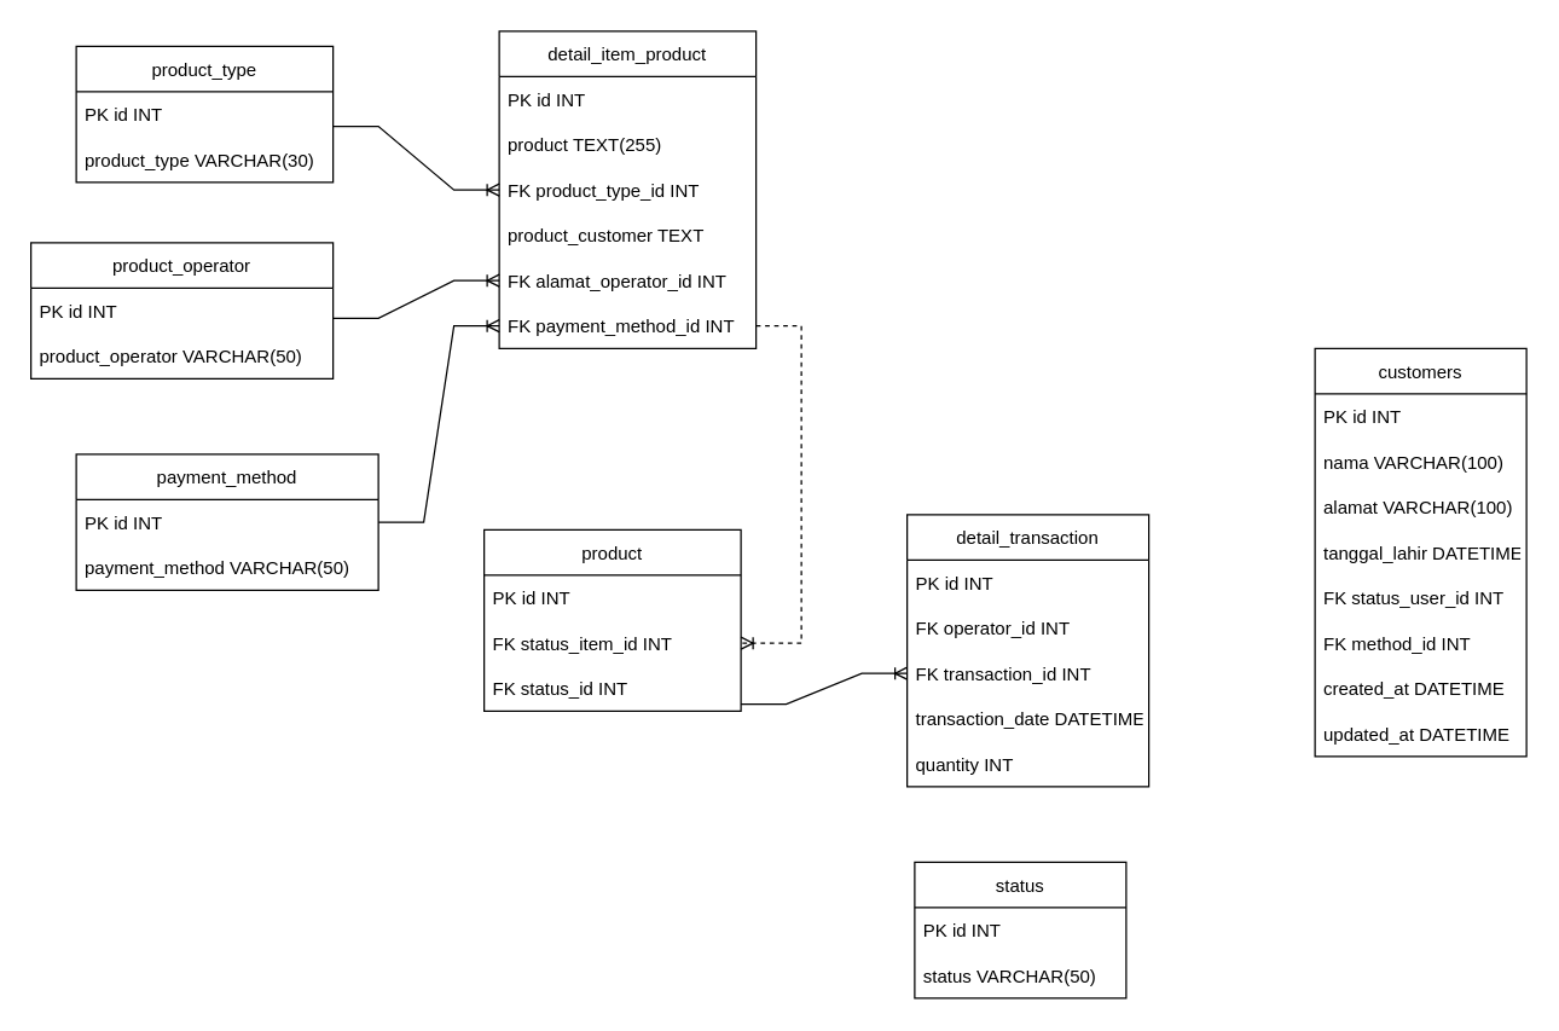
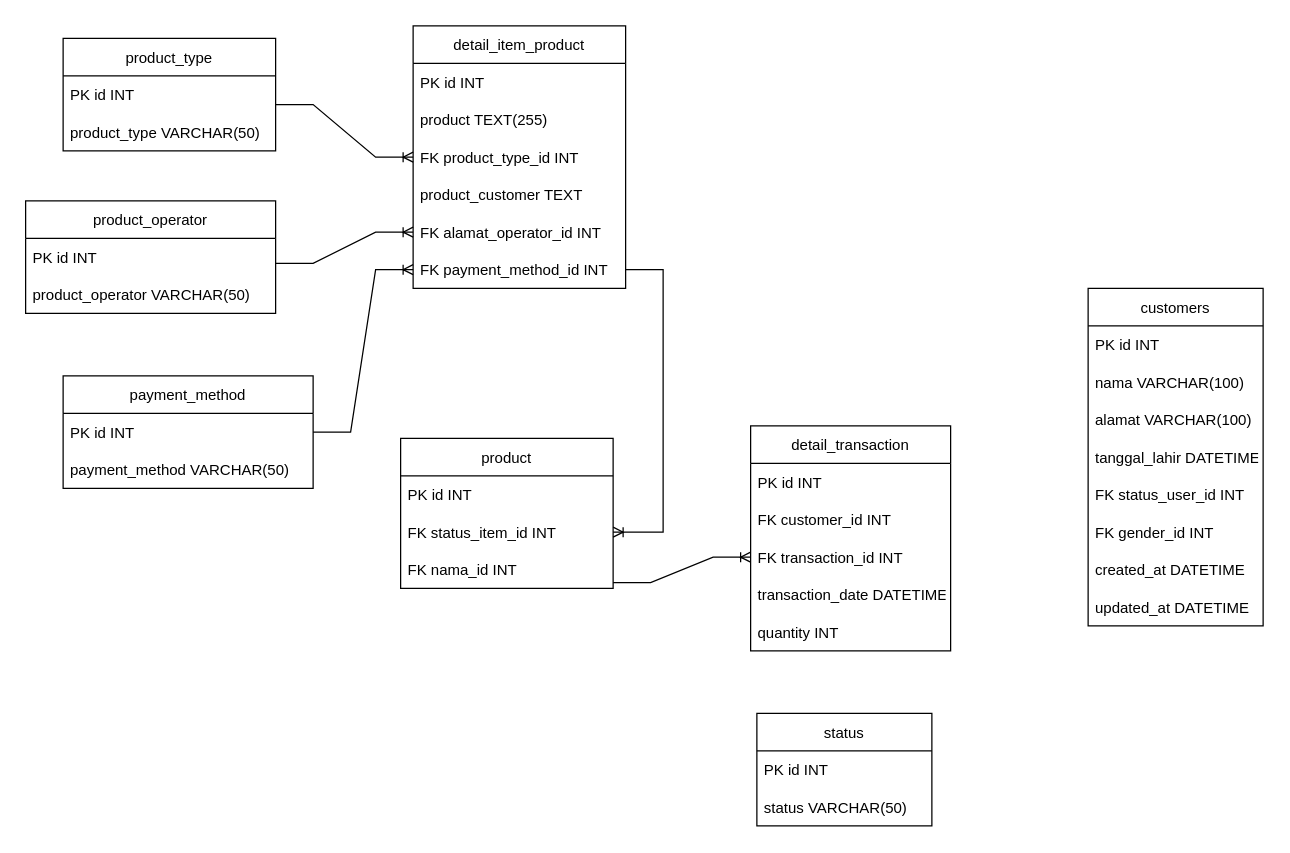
  <mxCell id="0" />
  <mxCell id="1" parent="0" />
  <mxCell id="2" value="detail_item_product" style="swimlane;fontStyle=0;childLayout=stackLayout;horizontal=1;startSize=30;horizontalStack=0;resizeParent=1;resizeParentMax=0;resizeLast=0;collapsible=1;marginBottom=0;" vertex="1" parent="1"><mxGeometry x="330" y="20" width="170" height="210" as="geometry" /></mxCell>
  <mxCell id="3" value="PK id INT" style="text;strokeColor=none;fillColor=none;align=left;verticalAlign=middle;spacingLeft=4;spacingRight=4;overflow=hidden;points=[[0,0.5],[1,0.5]];portConstraint=eastwest;rotatable=0;" vertex="1" parent="2"><mxGeometry y="30" width="170" height="30" as="geometry" /></mxCell>
  <mxCell id="4" value="product TEXT(255)" style="text;strokeColor=none;fillColor=none;align=left;verticalAlign=middle;spacingLeft=4;spacingRight=4;overflow=hidden;points=[[0,0.5],[1,0.5]];portConstraint=eastwest;rotatable=0;" vertex="1" parent="2"><mxGeometry y="60" width="170" height="30" as="geometry" /></mxCell>
  <mxCell id="5" value="FK product_type_id INT" style="text;strokeColor=none;fillColor=none;align=left;verticalAlign=middle;spacingLeft=4;spacingRight=4;overflow=hidden;points=[[0,0.5],[1,0.5]];portConstraint=eastwest;rotatable=0;" vertex="1" parent="2"><mxGeometry y="90" width="170" height="30" as="geometry" /></mxCell>
  <mxCell id="6" value="product_customer TEXT" style="text;strokeColor=none;fillColor=none;align=left;verticalAlign=middle;spacingLeft=4;spacingRight=4;overflow=hidden;points=[[0,0.5],[1,0.5]];portConstraint=eastwest;rotatable=0;" vertex="1" parent="2"><mxGeometry y="120" width="170" height="30" as="geometry" /></mxCell>
  <mxCell id="7" value="FK alamat_operator_id INT" style="text;strokeColor=none;fillColor=none;align=left;verticalAlign=middle;spacingLeft=4;spacingRight=4;overflow=hidden;points=[[0,0.5],[1,0.5]];portConstraint=eastwest;rotatable=0;" vertex="1" parent="2"><mxGeometry y="150" width="170" height="30" as="geometry" /></mxCell>
  <mxCell id="8" value="FK payment_method_id INT" style="text;strokeColor=none;fillColor=none;align=left;verticalAlign=middle;spacingLeft=4;spacingRight=4;overflow=hidden;points=[[0,0.5],[1,0.5]];portConstraint=eastwest;rotatable=0;" vertex="1" parent="2"><mxGeometry y="180" width="170" height="30" as="geometry" /></mxCell>
  <mxCell id="9" value="customers" style="swimlane;fontStyle=0;childLayout=stackLayout;horizontal=1;startSize=30;horizontalStack=0;resizeParent=1;resizeParentMax=0;resizeLast=0;collapsible=1;marginBottom=0;" vertex="1" parent="1"><mxGeometry x="870" y="230" width="140" height="270" as="geometry" /></mxCell>
  <mxCell id="10" value="PK id INT" style="text;strokeColor=none;fillColor=none;align=left;verticalAlign=middle;spacingLeft=4;spacingRight=4;overflow=hidden;points=[[0,0.5],[1,0.5]];portConstraint=eastwest;rotatable=0;" vertex="1" parent="9"><mxGeometry y="30" width="140" height="30" as="geometry" /></mxCell>
  <mxCell id="11" value="nama VARCHAR(100)" style="text;strokeColor=none;fillColor=none;align=left;verticalAlign=middle;spacingLeft=4;spacingRight=4;overflow=hidden;points=[[0,0.5],[1,0.5]];portConstraint=eastwest;rotatable=0;" vertex="1" parent="9"><mxGeometry y="60" width="140" height="30" as="geometry" /></mxCell>
  <mxCell id="12" value="alamat VARCHAR(100)" style="text;strokeColor=none;fillColor=none;align=left;verticalAlign=middle;spacingLeft=4;spacingRight=4;overflow=hidden;points=[[0,0.5],[1,0.5]];portConstraint=eastwest;rotatable=0;" vertex="1" parent="9"><mxGeometry y="90" width="140" height="30" as="geometry" /></mxCell>
  <mxCell id="13" value="tanggal_lahir DATETIME" style="text;strokeColor=none;fillColor=none;align=left;verticalAlign=middle;spacingLeft=4;spacingRight=4;overflow=hidden;points=[[0,0.5],[1,0.5]];portConstraint=eastwest;rotatable=0;" vertex="1" parent="9"><mxGeometry y="120" width="140" height="30" as="geometry" /></mxCell>
  <mxCell id="14" value="FK status_user_id INT" style="text;strokeColor=none;fillColor=none;align=left;verticalAlign=middle;spacingLeft=4;spacingRight=4;overflow=hidden;points=[[0,0.5],[1,0.5]];portConstraint=eastwest;rotatable=0;" vertex="1" parent="9"><mxGeometry y="150" width="140" height="30" as="geometry" /></mxCell>
- <mxCell id="15" value="FK method_id INT" style="text;strokeColor=none;fillColor=none;align=left;verticalAlign=middle;spacingLeft=4;spacingRight=4;overflow=hidden;points=[[0,0.5],[1,0.5]];portConstraint=eastwest;rotatable=0;" vertex="1" parent="9"><mxGeometry y="180" width="140" height="30" as="geometry" /></mxCell>
+ <mxCell id="15" value="FK gender_id INT" style="text;strokeColor=none;fillColor=none;align=left;verticalAlign=middle;spacingLeft=4;spacingRight=4;overflow=hidden;points=[[0,0.5],[1,0.5]];portConstraint=eastwest;rotatable=0;" vertex="1" parent="9"><mxGeometry y="180" width="140" height="30" as="geometry" /></mxCell>
  <mxCell id="16" value="created_at DATETIME" style="text;strokeColor=none;fillColor=none;align=left;verticalAlign=middle;spacingLeft=4;spacingRight=4;overflow=hidden;points=[[0,0.5],[1,0.5]];portConstraint=eastwest;rotatable=0;" vertex="1" parent="9"><mxGeometry y="210" width="140" height="30" as="geometry" /></mxCell>
  <mxCell id="17" value="updated_at DATETIME" style="text;strokeColor=none;fillColor=none;align=left;verticalAlign=middle;spacingLeft=4;spacingRight=4;overflow=hidden;points=[[0,0.5],[1,0.5]];portConstraint=eastwest;rotatable=0;" vertex="1" parent="9"><mxGeometry y="240" width="140" height="30" as="geometry" /></mxCell>
  <mxCell id="18" value="product" style="swimlane;fontStyle=0;childLayout=stackLayout;horizontal=1;startSize=30;horizontalStack=0;resizeParent=1;resizeParentMax=0;resizeLast=0;collapsible=1;marginBottom=0;" vertex="1" parent="1"><mxGeometry y="350" width="170" height="120" as="geometry" x="320" /></mxCell>
  <mxCell id="19" value="PK id INT" style="text;strokeColor=none;fillColor=none;align=left;verticalAlign=middle;spacingLeft=4;spacingRight=4;overflow=hidden;points=[[0,0.5],[1,0.5]];portConstraint=eastwest;rotatable=0;" vertex="1" parent="18"><mxGeometry y="30" width="170" height="30" as="geometry" /></mxCell>
  <mxCell id="20" value="FK status_item_id INT" style="text;strokeColor=none;fillColor=none;align=left;verticalAlign=middle;spacingLeft=4;spacingRight=4;overflow=hidden;points=[[0,0.5],[1,0.5]];portConstraint=eastwest;rotatable=0;" vertex="1" parent="18"><mxGeometry y="60" width="170" height="30" as="geometry" /></mxCell>
- <mxCell id="21" value="FK status_id INT" style="text;strokeColor=none;fillColor=none;align=left;verticalAlign=middle;spacingLeft=4;spacingRight=4;overflow=hidden;points=[[0,0.5],[1,0.5]];portConstraint=eastwest;rotatable=0;" vertex="1" parent="18"><mxGeometry y="90" width="170" height="30" as="geometry" /></mxCell>
+ <mxCell id="21" value="FK nama_id INT" style="text;strokeColor=none;fillColor=none;align=left;verticalAlign=middle;spacingLeft=4;spacingRight=4;overflow=hidden;points=[[0,0.5],[1,0.5]];portConstraint=eastwest;rotatable=0;" vertex="1" parent="18"><mxGeometry y="90" width="170" height="30" as="geometry" /></mxCell>
  <mxCell id="22" value="detail_transaction" style="swimlane;fontStyle=0;childLayout=stackLayout;horizontal=1;startSize=30;horizontalStack=0;resizeParent=1;resizeParentMax=0;resizeLast=0;collapsible=1;marginBottom=0;" vertex="1" parent="1"><mxGeometry x="600" y="340" width="160" height="180" as="geometry" /></mxCell>
  <mxCell id="23" value="PK id INT" style="text;strokeColor=none;fillColor=none;align=left;verticalAlign=middle;spacingLeft=4;spacingRight=4;overflow=hidden;points=[[0,0.5],[1,0.5]];portConstraint=eastwest;rotatable=0;" vertex="1" parent="22"><mxGeometry y="30" width="160" height="30" as="geometry" /></mxCell>
- <mxCell id="24" value="FK operator_id INT" style="text;strokeColor=none;fillColor=none;align=left;verticalAlign=middle;spacingLeft=4;spacingRight=4;overflow=hidden;points=[[0,0.5],[1,0.5]];portConstraint=eastwest;rotatable=0;" vertex="1" parent="22"><mxGeometry y="60" width="160" height="30" as="geometry" /></mxCell>
+ <mxCell id="24" value="FK customer_id INT" style="text;strokeColor=none;fillColor=none;align=left;verticalAlign=middle;spacingLeft=4;spacingRight=4;overflow=hidden;points=[[0,0.5],[1,0.5]];portConstraint=eastwest;rotatable=0;" vertex="1" parent="22"><mxGeometry y="60" width="160" height="30" as="geometry" /></mxCell>
  <mxCell id="25" value="FK transaction_id INT" style="text;strokeColor=none;fillColor=none;align=left;verticalAlign=middle;spacingLeft=4;spacingRight=4;overflow=hidden;points=[[0,0.5],[1,0.5]];portConstraint=eastwest;rotatable=0;" vertex="1" parent="22"><mxGeometry y="90" width="160" height="30" as="geometry" /></mxCell>
  <mxCell id="26" value="transaction_date DATETIME" style="text;strokeColor=none;fillColor=none;align=left;verticalAlign=middle;spacingLeft=4;spacingRight=4;overflow=hidden;points=[[0,0.5],[1,0.5]];portConstraint=eastwest;rotatable=0;" vertex="1" parent="22"><mxGeometry y="120" width="160" height="30" as="geometry" /></mxCell>
  <mxCell id="27" value="quantity INT" style="text;strokeColor=none;fillColor=none;align=left;verticalAlign=middle;spacingLeft=4;spacingRight=4;overflow=hidden;points=[[0,0.5],[1,0.5]];portConstraint=eastwest;rotatable=0;" vertex="1" parent="22"><mxGeometry y="150" width="160" height="30" as="geometry" /></mxCell>
  <mxCell id="28" value="product_type" style="swimlane;fontStyle=0;childLayout=stackLayout;horizontal=1;startSize=30;horizontalStack=0;resizeParent=1;resizeParentMax=0;resizeLast=0;collapsible=1;marginBottom=0;" vertex="1" parent="1"><mxGeometry x="50" y="30" width="170" height="90" as="geometry" /></mxCell>
  <mxCell id="29" value="PK id INT" style="text;strokeColor=none;fillColor=none;align=left;verticalAlign=middle;spacingLeft=4;spacingRight=4;overflow=hidden;points=[[0,0.5],[1,0.5]];portConstraint=eastwest;rotatable=0;" vertex="1" parent="28"><mxGeometry y="30" width="170" height="30" as="geometry" /></mxCell>
- <mxCell id="30" value="product_type VARCHAR(30)" style="text;strokeColor=none;fillColor=none;align=left;verticalAlign=middle;spacingLeft=4;spacingRight=4;overflow=hidden;points=[[0,0.5],[1,0.5]];portConstraint=eastwest;rotatable=0;" vertex="1" parent="28"><mxGeometry y="60" width="170" height="30" as="geometry" /></mxCell>
+ <mxCell id="30" value="product_type VARCHAR(50)" style="text;strokeColor=none;fillColor=none;align=left;verticalAlign=middle;spacingLeft=4;spacingRight=4;overflow=hidden;points=[[0,0.5],[1,0.5]];portConstraint=eastwest;rotatable=0;" vertex="1" parent="28"><mxGeometry y="60" width="170" height="30" as="geometry" /></mxCell>
  <mxCell id="31" value="product_operator" style="swimlane;fontStyle=0;childLayout=stackLayout;horizontal=1;startSize=30;horizontalStack=0;resizeParent=1;resizeParentMax=0;resizeLast=0;collapsible=1;marginBottom=0;" vertex="1" parent="1"><mxGeometry x="20" y="160" width="200" height="90" as="geometry" /></mxCell>
  <mxCell id="32" value="PK id INT" style="text;strokeColor=none;fillColor=none;align=left;verticalAlign=middle;spacingLeft=4;spacingRight=4;overflow=hidden;points=[[0,0.5],[1,0.5]];portConstraint=eastwest;rotatable=0;" vertex="1" parent="31"><mxGeometry y="30" width="200" height="30" as="geometry" /></mxCell>
  <mxCell id="33" value="product_operator VARCHAR(50)" style="text;strokeColor=none;fillColor=none;align=left;verticalAlign=middle;spacingLeft=4;spacingRight=4;overflow=hidden;points=[[0,0.5],[1,0.5]];portConstraint=eastwest;rotatable=0;" vertex="1" parent="31"><mxGeometry y="60" width="200" height="30" as="geometry" /></mxCell>
  <mxCell id="34" value="payment_method" style="swimlane;fontStyle=0;childLayout=stackLayout;horizontal=1;startSize=30;horizontalStack=0;resizeParent=1;resizeParentMax=0;resizeLast=0;collapsible=1;marginBottom=0;" vertex="1" parent="1"><mxGeometry x="50" y="300" width="200" height="90" as="geometry" /></mxCell>
  <mxCell id="35" value="PK id INT" style="text;strokeColor=none;fillColor=none;align=left;verticalAlign=middle;spacingLeft=4;spacingRight=4;overflow=hidden;points=[[0,0.5],[1,0.5]];portConstraint=eastwest;rotatable=0;" vertex="1" parent="34"><mxGeometry y="30" width="200" height="30" as="geometry" /></mxCell>
  <mxCell id="36" value="payment_method VARCHAR(50)" style="text;strokeColor=none;fillColor=none;align=left;verticalAlign=middle;spacingLeft=4;spacingRight=4;overflow=hidden;points=[[0,0.5],[1,0.5]];portConstraint=eastwest;rotatable=0;" vertex="1" parent="34"><mxGeometry y="60" width="200" height="30" as="geometry" /></mxCell>
  <mxCell id="37" value="" style="edgeStyle=entityRelationEdgeStyle;fontSize=12;html=1;endArrow=ERoneToMany;rounded=0;" edge="1" parent="1" target="7"><mxGeometry width="100" height="100" relative="1" as="geometry"><mxPoint x="220" y="210" as="sourcePoint" /><mxPoint x="330" y="147" as="targetPoint" /></mxGeometry></mxCell>
  <mxCell id="38" value="" style="edgeStyle=entityRelationEdgeStyle;fontSize=12;html=1;endArrow=ERoneToMany;rounded=0;" edge="1" parent="1" target="5"><mxGeometry width="100" height="100" relative="1" as="geometry"><mxPoint x="220" y="83" as="sourcePoint" /><mxPoint y="125" as="targetPoint" x="320" /></mxGeometry></mxCell>
  <mxCell id="39" value="" style="edgeStyle=entityRelationEdgeStyle;fontSize=12;html=1;endArrow=ERoneToMany;rounded=0;exitX=1;exitY=0.5;exitDx=0;exitDy=0;" edge="1" parent="1" source="35" target="8"><mxGeometry width="100" height="100" relative="1" as="geometry"><mxPoint x="400" y="273" as="sourcePoint" /><mxPoint x="510" y="210" as="targetPoint" /></mxGeometry></mxCell>
  <mxCell id="40" value="" style="edgeStyle=entityRelationEdgeStyle;fontSize=12;html=1;endArrow=ERoneToMany;rounded=0;exitX=1;exitY=0.844;exitDx=0;exitDy=0;exitPerimeter=0;" edge="1" parent="1" target="25"><mxGeometry width="100" height="100" relative="1" as="geometry"><mxPoint x="490" y="465.32" as="sourcePoint" /><mxPoint x="580" y="450" as="targetPoint" /></mxGeometry></mxCell>
- <mxCell id="41" value="" style="edgeStyle=entityRelationEdgeStyle;fontSize=12;html=1;endArrow=ERoneToMany;rounded=0;entryX=1;entryY=0.5;entryDx=0;entryDy=0;dashed=1;" edge="1" parent="1" source="8" target="20"><mxGeometry width="100" height="100" relative="1" as="geometry"><mxPoint x="490" y="370" as="sourcePoint" /><mxPoint x="630" y="230" as="targetPoint" /></mxGeometry></mxCell>
+ <mxCell id="41" value="" style="edgeStyle=entityRelationEdgeStyle;fontSize=12;html=1;endArrow=ERoneToMany;rounded=0;entryX=1;entryY=0.5;entryDx=0;entryDy=0;" edge="1" parent="1" source="8" target="20"><mxGeometry width="100" height="100" relative="1" as="geometry"><mxPoint x="490" y="370" as="sourcePoint" /><mxPoint x="630" y="230" as="targetPoint" /></mxGeometry></mxCell>
  <mxCell id="42" value="status" style="swimlane;fontStyle=0;childLayout=stackLayout;horizontal=1;startSize=30;horizontalStack=0;resizeParent=1;resizeParentMax=0;resizeLast=0;collapsible=1;marginBottom=0;" vertex="1" parent="1"><mxGeometry x="605" y="570" width="140" height="90" as="geometry" /></mxCell>
  <mxCell id="43" value="PK id INT" style="text;strokeColor=none;fillColor=none;align=left;verticalAlign=middle;spacingLeft=4;spacingRight=4;overflow=hidden;points=[[0,0.5],[1,0.5]];portConstraint=eastwest;rotatable=0;" vertex="1" parent="42"><mxGeometry y="30" width="140" height="30" as="geometry" /></mxCell>
  <mxCell id="44" value="status VARCHAR(50)" style="text;strokeColor=none;fillColor=none;align=left;verticalAlign=middle;spacingLeft=4;spacingRight=4;overflow=hidden;points=[[0,0.5],[1,0.5]];portConstraint=eastwest;rotatable=0;" vertex="1" parent="42"><mxGeometry y="60" width="140" height="30" as="geometry" /></mxCell>
